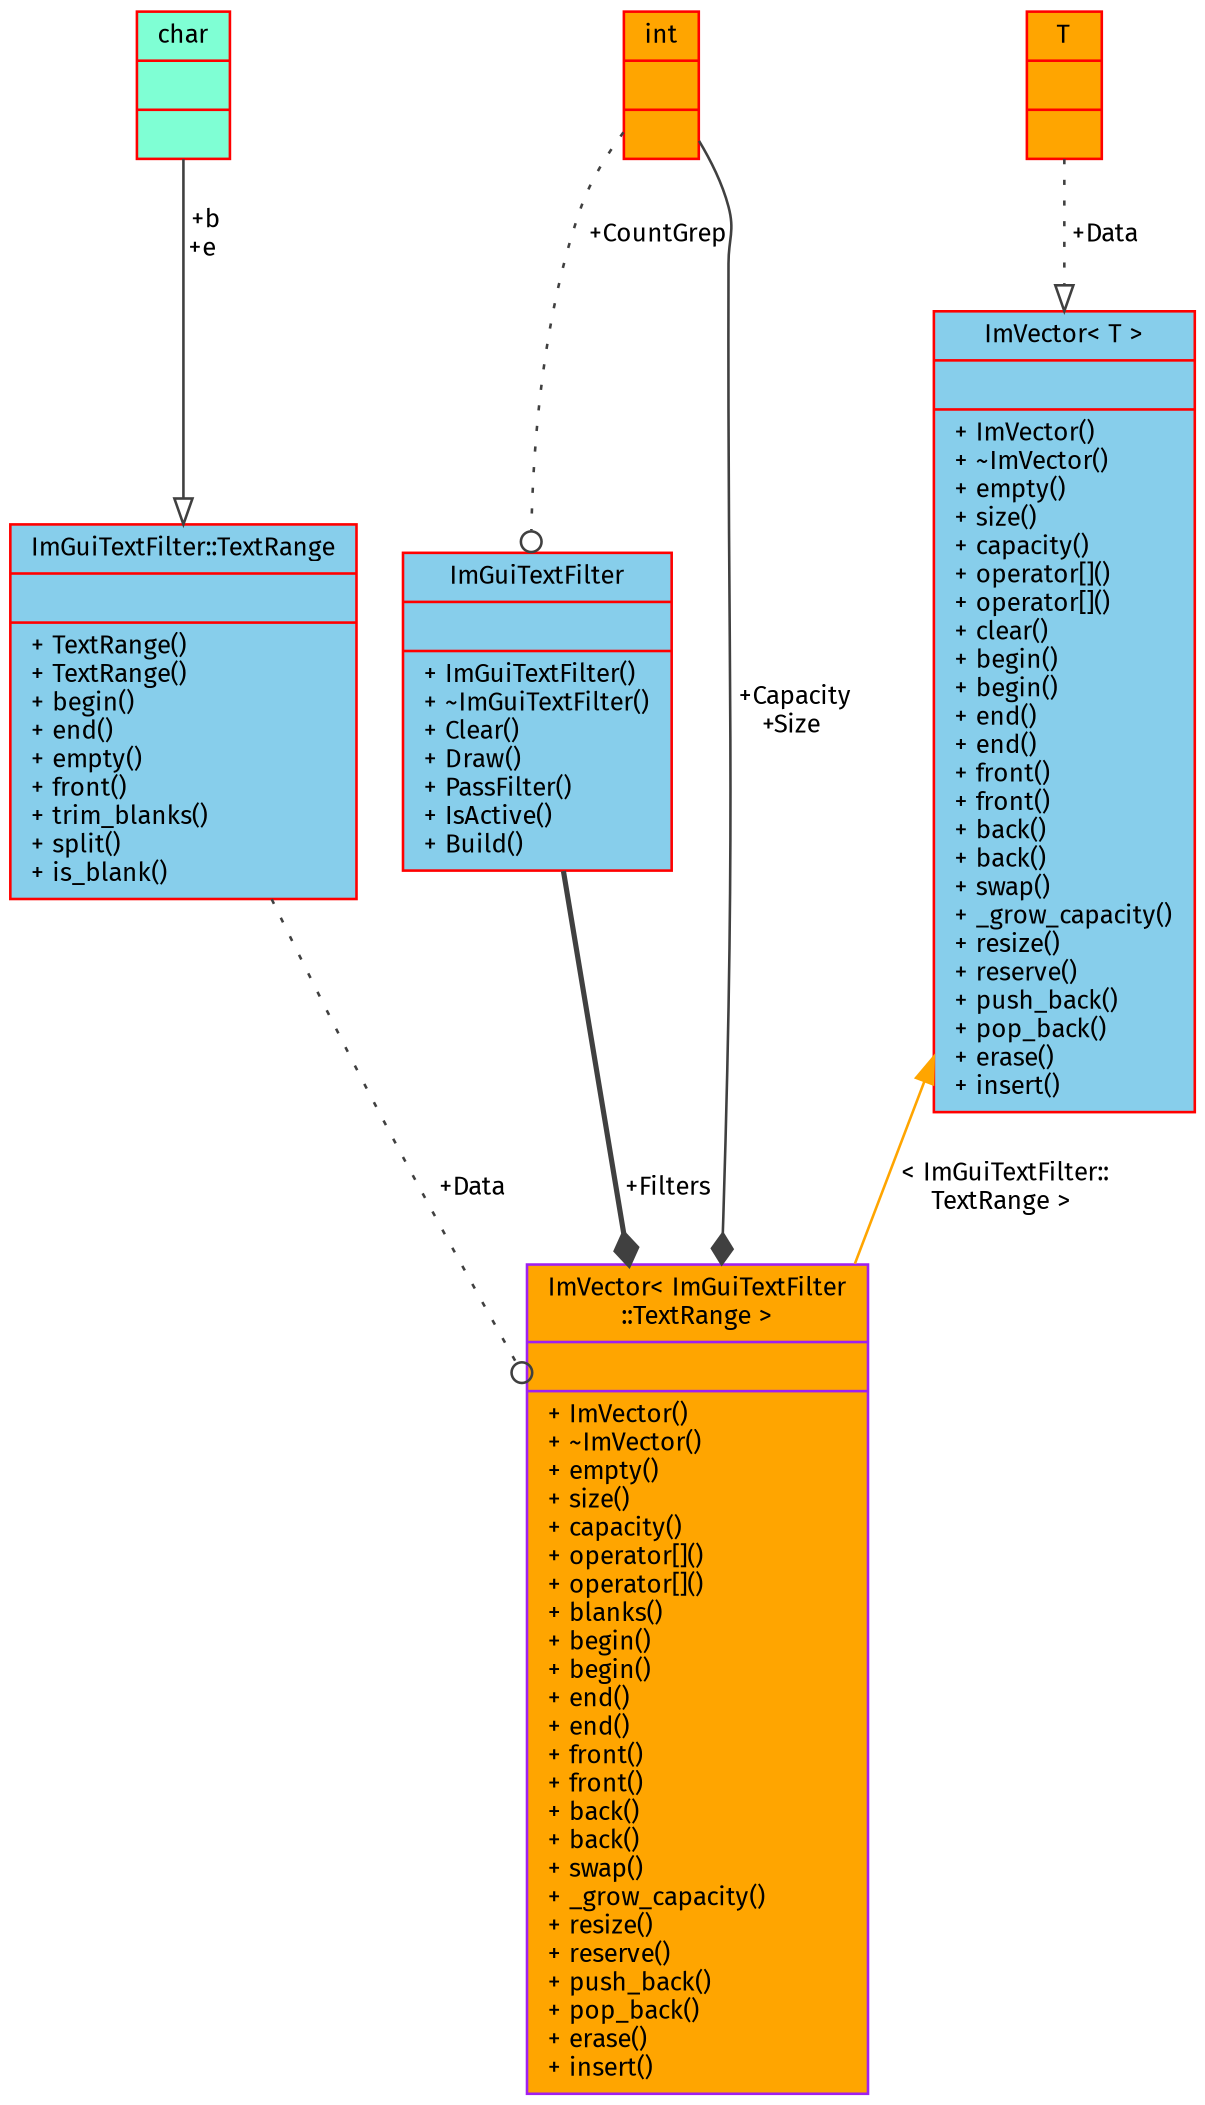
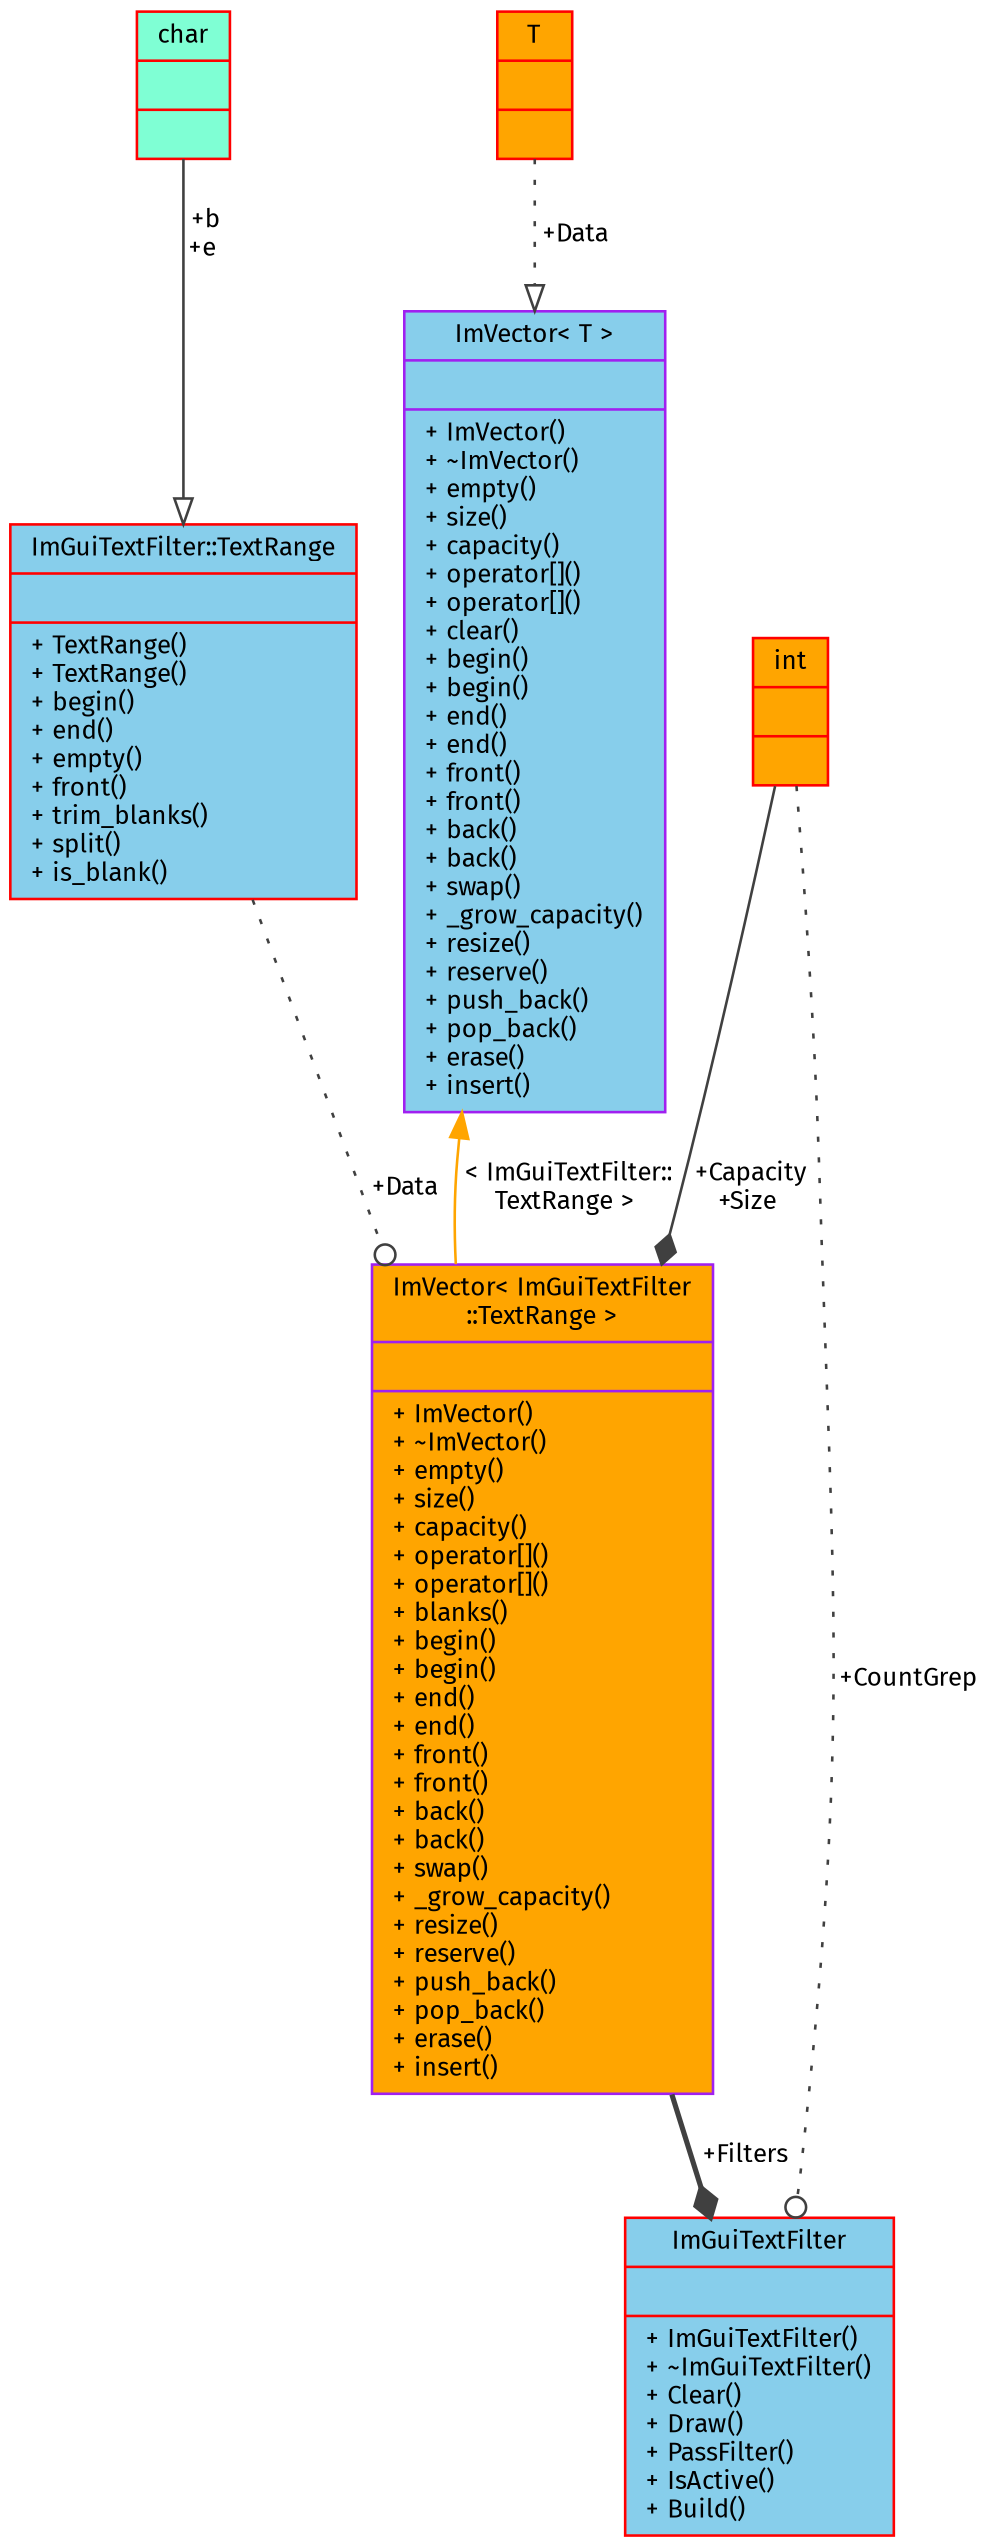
  digraph {
    fontname="Fira Sans"
    node [color=red fillcolor=skyblue fontname="Fira Sans" fontsize=10 shape=record style=filled]
    edge [arrowhead=onormal color=grey25 fontname="Fira Sans" fontsize=10 labelfontname=Helvetica labelfontsize=10 style=solid]
    n1 [fontcolor=black height=0.2 label="{ImGuiTextFilter\n||+ ImGuiTextFilter()\l+ ~ImGuiTextFilter()\l+ Clear()\l+ Draw()\l+ PassFilter()\l+ IsActive()\l+ Build()\l}" width=0.4]
    n2 [fillcolor=aquamarine height=0.2 label="{char\n||}" width=0.4]
    n3 [height=0.2 label="{ImGuiTextFilter::TextRange\n||+ TextRange()\l+ TextRange()\l+ begin()\l+ end()\l+ empty()\l+ front()\l+ trim_blanks()\l+ split()\l+ is_blank()\l}" width=0.4]
    n4 [color=purple fillcolor=orange height=0.2 label="{ImVector\< ImGuiTextFilter\l::TextRange \>\n||+ ImVector()\l+ ~ImVector()\l+ empty()\l+ size()\l+ capacity()\l+ operator[]()\l+ operator[]()\l+ blanks()\l+ begin()\l+ begin()\l+ end()\l+ end()\l+ front()\l+ front()\l+ back()\l+ back()\l+ swap()\l+ _grow_capacity()\l+ resize()\l+ reserve()\l+ push_back()\l+ pop_back()\l+ erase()\l+ insert()\l}" width=0.4]
    n5 [fillcolor=orange height=0.2 label="{int\n||}" width=0.4]
-   n6 [height=0.2 label="{ImVector\< T \>\n||+ ImVector()\l+ ~ImVector()\l+ empty()\l+ size()\l+ capacity()\l+ operator[]()\l+ operator[]()\l+ clear()\l+ begin()\l+ begin()\l+ end()\l+ end()\l+ front()\l+ front()\l+ back()\l+ back()\l+ swap()\l+ _grow_capacity()\l+ resize()\l+ reserve()\l+ push_back()\l+ pop_back()\l+ erase()\l+ insert()\l}" width=0.4]
+   n6 [color=purple height=0.2 label="{ImVector\< T \>\n||+ ImVector()\l+ ~ImVector()\l+ empty()\l+ size()\l+ capacity()\l+ operator[]()\l+ operator[]()\l+ clear()\l+ begin()\l+ begin()\l+ end()\l+ end()\l+ front()\l+ front()\l+ back()\l+ back()\l+ swap()\l+ _grow_capacity()\l+ resize()\l+ reserve()\l+ push_back()\l+ pop_back()\l+ erase()\l+ insert()\l}" width=0.4]
    n7 [fillcolor=orange height=0.2 label="{T\n||}" width=0.4]
    n2 -> n3 [label=" +b\n+e"]
    n3 -> n4 [arrowhead=odot label=" +Data" style=dotted]
-   n1 -> n4 [arrowhead=diamond label=" +Filters" style=bold]
+   n4 -> n1 [arrowhead=diamond label=" +Filters" style=bold]
    n5 -> n1 [arrowhead=odot label=" +CountGrep" style=dotted]
    n5 -> n4 [arrowhead=diamond label=" +Capacity\n+Size"]
    n6 -> n4 [color=orange dir=back label=" \< ImGuiTextFilter::\lTextRange \>" arrowhead=""]
    n7 -> n6 [label=" +Data" style=dotted]
  }
